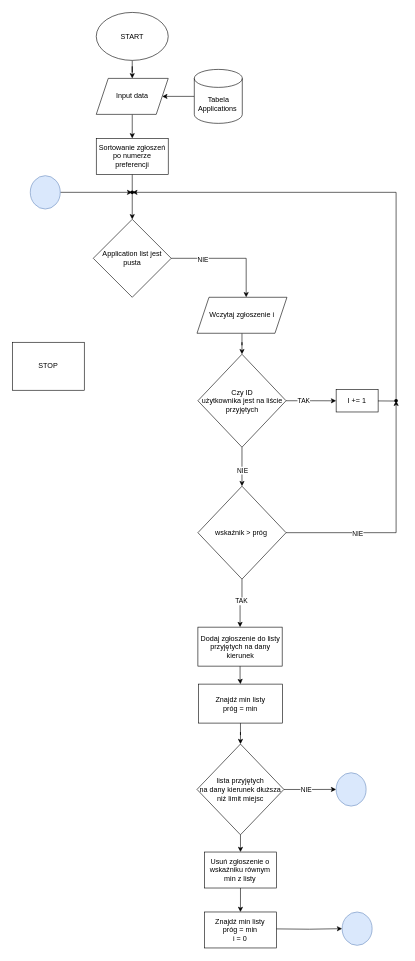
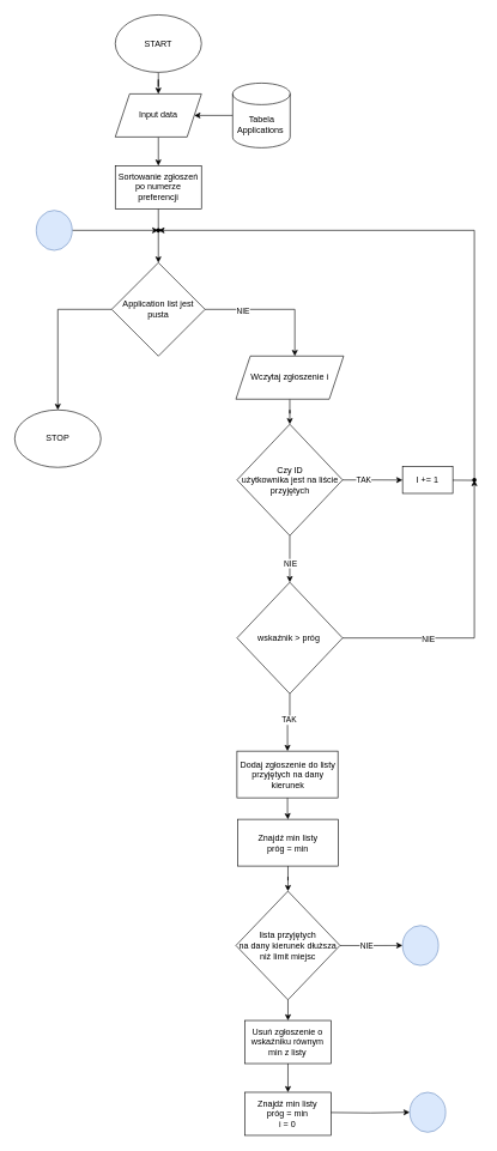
  <mxCell id="0" />
  <mxCell id="1" parent="0" />
  <mxCell id="2" value="" style="edgeStyle=orthogonalEdgeStyle;rounded=0;orthogonalLoop=1;jettySize=auto;html=1;" edge="1" parent="1" source="3" target="5"><mxGeometry relative="1" as="geometry" /></mxCell>
  <mxCell id="3" value="START" style="ellipse;whiteSpace=wrap;html=1;" vertex="1" parent="1"><mxGeometry x="160" y="20" width="120" height="80" as="geometry" /></mxCell>
  <mxCell id="4" value="" style="edgeStyle=orthogonalEdgeStyle;rounded=0;orthogonalLoop=1;jettySize=auto;html=1;" edge="1" parent="1" source="5" target="9"><mxGeometry relative="1" as="geometry" /></mxCell>
  <mxCell id="5" value="Input data" style="shape=parallelogram;perimeter=parallelogramPerimeter;whiteSpace=wrap;html=1;fixedSize=1;" vertex="1" parent="1"><mxGeometry x="160" y="130" width="120" height="60" as="geometry" /></mxCell>
  <mxCell id="6" value="" style="edgeStyle=orthogonalEdgeStyle;rounded=0;orthogonalLoop=1;jettySize=auto;html=1;" edge="1" parent="1" source="7" target="5"><mxGeometry relative="1" as="geometry" /></mxCell>
  <mxCell id="7" value="Tabela Applications&amp;nbsp;" style="shape=cylinder3;whiteSpace=wrap;html=1;boundedLbl=1;backgroundOutline=1;size=15;" vertex="1" parent="1"><mxGeometry x="323.5" y="115" width="80" height="90" as="geometry" /></mxCell>
  <mxCell id="8" value="" style="edgeStyle=orthogonalEdgeStyle;rounded=0;orthogonalLoop=1;jettySize=auto;html=1;" edge="1" parent="1" source="9" target="13"><mxGeometry relative="1" as="geometry" /></mxCell>
  <mxCell id="9" value="Sortowanie zgłoszeń po numerze preferencji" style="whiteSpace=wrap;html=1;" vertex="1" parent="1"><mxGeometry x="160" y="230" width="120" height="60" as="geometry" /></mxCell>
  <mxCell id="10" value="" style="edgeStyle=orthogonalEdgeStyle;rounded=0;orthogonalLoop=1;jettySize=auto;html=1;" edge="1" parent="1" source="13" target="15"><mxGeometry relative="1" as="geometry"><Array as="points"><mxPoint x="410" y="430" /></Array></mxGeometry></mxCell>
  <mxCell id="11" value="NIE" style="edgeLabel;html=1;align=center;verticalAlign=middle;resizable=0;points=[];" vertex="1" connectable="0" parent="10"><mxGeometry x="-0.453" y="-1" relative="1" as="geometry"><mxPoint as="offset" /></mxGeometry></mxCell>
+ <mxCell id="12" value="" style="edgeStyle=orthogonalEdgeStyle;rounded=0;orthogonalLoop=1;jettySize=auto;html=1;" edge="1" parent="1" source="13" target="31"><mxGeometry relative="1" as="geometry" /></mxCell>
  <mxCell id="13" value="Application list jest pusta" style="rhombus;whiteSpace=wrap;html=1;" vertex="1" parent="1"><mxGeometry x="155" y="365" width="130" height="130" as="geometry" /></mxCell>
  <mxCell id="14" value="" style="edgeStyle=orthogonalEdgeStyle;rounded=0;orthogonalLoop=1;jettySize=auto;html=1;" edge="1" parent="1" source="15" target="21"><mxGeometry relative="1" as="geometry" /></mxCell>
  <mxCell id="15" value="Wczytaj zgłoszenie i" style="shape=parallelogram;perimeter=parallelogramPerimeter;whiteSpace=wrap;html=1;fixedSize=1;" vertex="1" parent="1"><mxGeometry x="328" y="495" width="150" height="60" as="geometry" /></mxCell>
  <mxCell id="16" value="" style="edgeStyle=orthogonalEdgeStyle;rounded=0;orthogonalLoop=1;jettySize=auto;html=1;exitX=1;exitY=0.5;exitDx=0;exitDy=0;" edge="1" parent="1" source="41" target="22"><mxGeometry relative="1" as="geometry"><mxPoint x="590" y="660" as="sourcePoint" /><Array as="points"><mxPoint x="580" y="668" /><mxPoint x="660" y="668" /><mxPoint x="660" y="320" /></Array></mxGeometry></mxCell>
  <mxCell id="17" value="" style="edgeStyle=orthogonalEdgeStyle;rounded=0;orthogonalLoop=1;jettySize=auto;html=1;" edge="1" parent="1" source="21" target="27"><mxGeometry relative="1" as="geometry" /></mxCell>
  <mxCell id="18" value="NIE" style="edgeLabel;html=1;align=center;verticalAlign=middle;resizable=0;points=[];" vertex="1" connectable="0" parent="17"><mxGeometry x="0.166" relative="1" as="geometry"><mxPoint as="offset" /></mxGeometry></mxCell>
  <mxCell id="19" value="" style="edgeStyle=orthogonalEdgeStyle;rounded=0;orthogonalLoop=1;jettySize=auto;html=1;" edge="1" parent="1" source="21" target="41"><mxGeometry relative="1" as="geometry" /></mxCell>
  <mxCell id="20" value="TAK" style="edgeLabel;html=1;align=center;verticalAlign=middle;resizable=0;points=[];" vertex="1" connectable="0" parent="19"><mxGeometry x="-0.312" relative="1" as="geometry"><mxPoint as="offset" /></mxGeometry></mxCell>
  <mxCell id="21" value="Czy ID &lt;br&gt;użytkownika jest na liście przyjętych" style="rhombus;whiteSpace=wrap;html=1;" vertex="1" parent="1"><mxGeometry x="329.5" y="590" width="147" height="155" as="geometry" /></mxCell>
  <mxCell id="22" value="" style="shape=waypoint;sketch=0;size=6;pointerEvents=1;points=[];fillColor=default;resizable=0;rotatable=0;perimeter=centerPerimeter;snapToPoint=1;" vertex="1" parent="1"><mxGeometry x="210" y="310" width="20" height="20" as="geometry" /></mxCell>
  <mxCell id="23" value="" style="edgeStyle=orthogonalEdgeStyle;rounded=0;orthogonalLoop=1;jettySize=auto;html=1;" edge="1" parent="1" source="27" target="28"><mxGeometry relative="1" as="geometry"><Array as="points"><mxPoint x="660" y="888" /><mxPoint x="660" y="668" /></Array></mxGeometry></mxCell>
  <mxCell id="24" value="NIE" style="edgeLabel;html=1;align=center;verticalAlign=middle;resizable=0;points=[];" vertex="1" connectable="0" parent="23"><mxGeometry x="-0.408" y="-2" relative="1" as="geometry"><mxPoint as="offset" /></mxGeometry></mxCell>
  <mxCell id="25" value="" style="edgeStyle=orthogonalEdgeStyle;rounded=0;orthogonalLoop=1;jettySize=auto;html=1;" edge="1" parent="1" source="27" target="30"><mxGeometry relative="1" as="geometry" /></mxCell>
  <mxCell id="26" value="TAK" style="edgeLabel;html=1;align=center;verticalAlign=middle;resizable=0;points=[];" vertex="1" connectable="0" parent="25"><mxGeometry x="-0.139" y="-2" relative="1" as="geometry"><mxPoint as="offset" /></mxGeometry></mxCell>
  <mxCell id="27" value="wskaźnik &amp;gt; próg&amp;nbsp;" style="rhombus;whiteSpace=wrap;html=1;" vertex="1" parent="1"><mxGeometry x="329.5" y="810" width="147" height="155" as="geometry" /></mxCell>
  <mxCell id="28" value="" style="shape=waypoint;sketch=0;size=6;pointerEvents=1;points=[];fillColor=default;resizable=0;rotatable=0;perimeter=centerPerimeter;snapToPoint=1;" vertex="1" parent="1"><mxGeometry x="650" y="657.5" width="20" height="20" as="geometry" /></mxCell>
  <mxCell id="29" value="" style="edgeStyle=orthogonalEdgeStyle;rounded=0;orthogonalLoop=1;jettySize=auto;html=1;" edge="1" parent="1" source="30" target="46"><mxGeometry relative="1" as="geometry" /></mxCell>
  <mxCell id="30" value="Dodaj zgłoszenie do listy przyjętych na dany kierunek" style="whiteSpace=wrap;html=1;" vertex="1" parent="1"><mxGeometry x="329.5" y="1045" width="140.5" height="65" as="geometry" /></mxCell>
- <mxCell id="31" value="STOP" style="whiteSpace=wrap;html=1;rounded=0;" vertex="1" parent="1"><mxGeometry x="20" y="570" width="120" height="80" as="geometry" /></mxCell>
+ <mxCell id="31" value="STOP" style="ellipse;whiteSpace=wrap;html=1;" vertex="1" parent="1"><mxGeometry x="20" y="570" width="120" height="80" as="geometry" /></mxCell>
  <mxCell id="32" value="" style="edgeStyle=orthogonalEdgeStyle;rounded=0;orthogonalLoop=1;jettySize=auto;html=1;" edge="1" parent="1" source="35" target="36"><mxGeometry relative="1" as="geometry" /></mxCell>
  <mxCell id="33" value="NIE" style="edgeLabel;html=1;align=center;verticalAlign=middle;resizable=0;points=[];" vertex="1" connectable="0" parent="32"><mxGeometry x="-0.144" relative="1" as="geometry"><mxPoint as="offset" /></mxGeometry></mxCell>
  <mxCell id="34" value="" style="edgeStyle=orthogonalEdgeStyle;rounded=0;orthogonalLoop=1;jettySize=auto;html=1;" edge="1" parent="1" source="35" target="40"><mxGeometry relative="1" as="geometry" /></mxCell>
  <mxCell id="35" value="lista przyjętych &lt;br&gt;na dany kierunek dłuższa niż limit miejsc" style="rhombus;whiteSpace=wrap;html=1;" vertex="1" parent="1"><mxGeometry x="328" y="1240" width="144.88" height="151.25" as="geometry" /></mxCell>
  <mxCell id="36" value="" style="ellipse;whiteSpace=wrap;html=1;fillColor=#dae8fc;strokeColor=#6c8ebf;" vertex="1" parent="1"><mxGeometry x="560" y="1287.81" width="50" height="55.63" as="geometry" /></mxCell>
  <mxCell id="37" value="" style="edgeStyle=orthogonalEdgeStyle;rounded=0;orthogonalLoop=1;jettySize=auto;html=1;" edge="1" parent="1" source="38" target="22"><mxGeometry relative="1" as="geometry" /></mxCell>
  <mxCell id="38" value="" style="ellipse;whiteSpace=wrap;html=1;fillColor=#dae8fc;strokeColor=#6c8ebf;" vertex="1" parent="1"><mxGeometry x="50" y="292.18" width="50" height="55.63" as="geometry" /></mxCell>
  <mxCell id="39" value="" style="edgeStyle=orthogonalEdgeStyle;rounded=0;orthogonalLoop=1;jettySize=auto;html=1;" edge="1" parent="1" source="40" target="42"><mxGeometry relative="1" as="geometry" /></mxCell>
  <mxCell id="40" value="Usuń zgłoszenie o wskaźniku równym min z listy" style="whiteSpace=wrap;html=1;" vertex="1" parent="1"><mxGeometry x="340.45" y="1420.005" width="120" height="60" as="geometry" /></mxCell>
  <mxCell id="41" value="I += 1" style="rounded=0;whiteSpace=wrap;html=1;" vertex="1" parent="1"><mxGeometry x="560" y="648.75" width="70" height="37.5" as="geometry" /></mxCell>
  <mxCell id="42" value="Znajdź min listy&lt;br&gt;próg = min&lt;br&gt;i = 0" style="whiteSpace=wrap;html=1;" vertex="1" parent="1"><mxGeometry x="340.44" y="1519.995" width="120" height="60" as="geometry" /></mxCell>
  <mxCell id="43" value="" style="edgeStyle=orthogonalEdgeStyle;rounded=0;orthogonalLoop=1;jettySize=auto;html=1;" edge="1" parent="1" target="44"><mxGeometry relative="1" as="geometry"><mxPoint x="460.44" y="1548.19" as="sourcePoint" /></mxGeometry></mxCell>
  <mxCell id="44" value="" style="ellipse;whiteSpace=wrap;html=1;fillColor=#dae8fc;strokeColor=#6c8ebf;" vertex="1" parent="1"><mxGeometry x="570" y="1520" width="50" height="55.63" as="geometry" /></mxCell>
  <mxCell id="45" value="" style="edgeStyle=orthogonalEdgeStyle;rounded=0;orthogonalLoop=1;jettySize=auto;html=1;" edge="1" parent="1" source="46" target="35"><mxGeometry relative="1" as="geometry" /></mxCell>
  <mxCell id="46" value="Znajdź min listy&lt;br&gt;próg = min" style="whiteSpace=wrap;html=1;" vertex="1" parent="1"><mxGeometry x="330.2" y="1140" width="140.5" height="65" as="geometry" /></mxCell>
